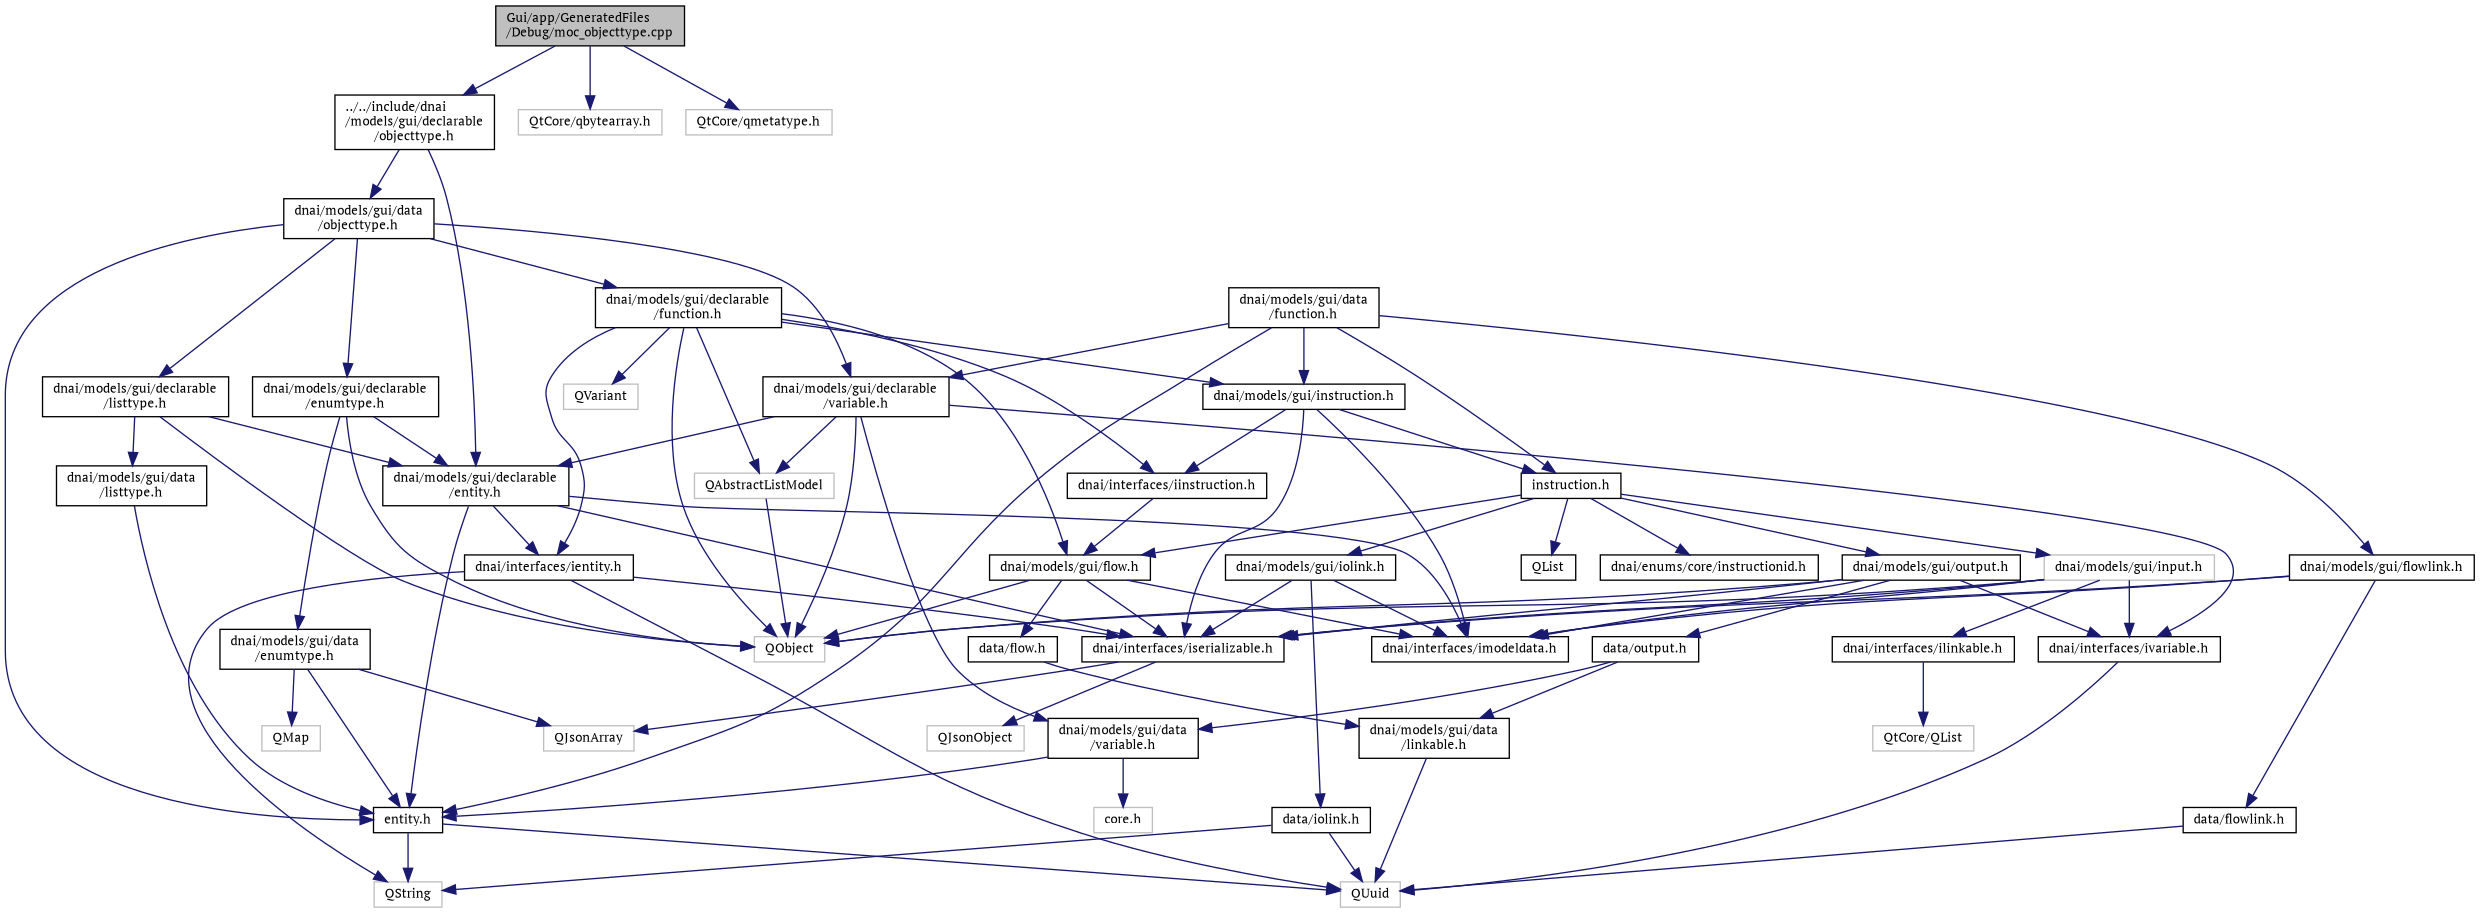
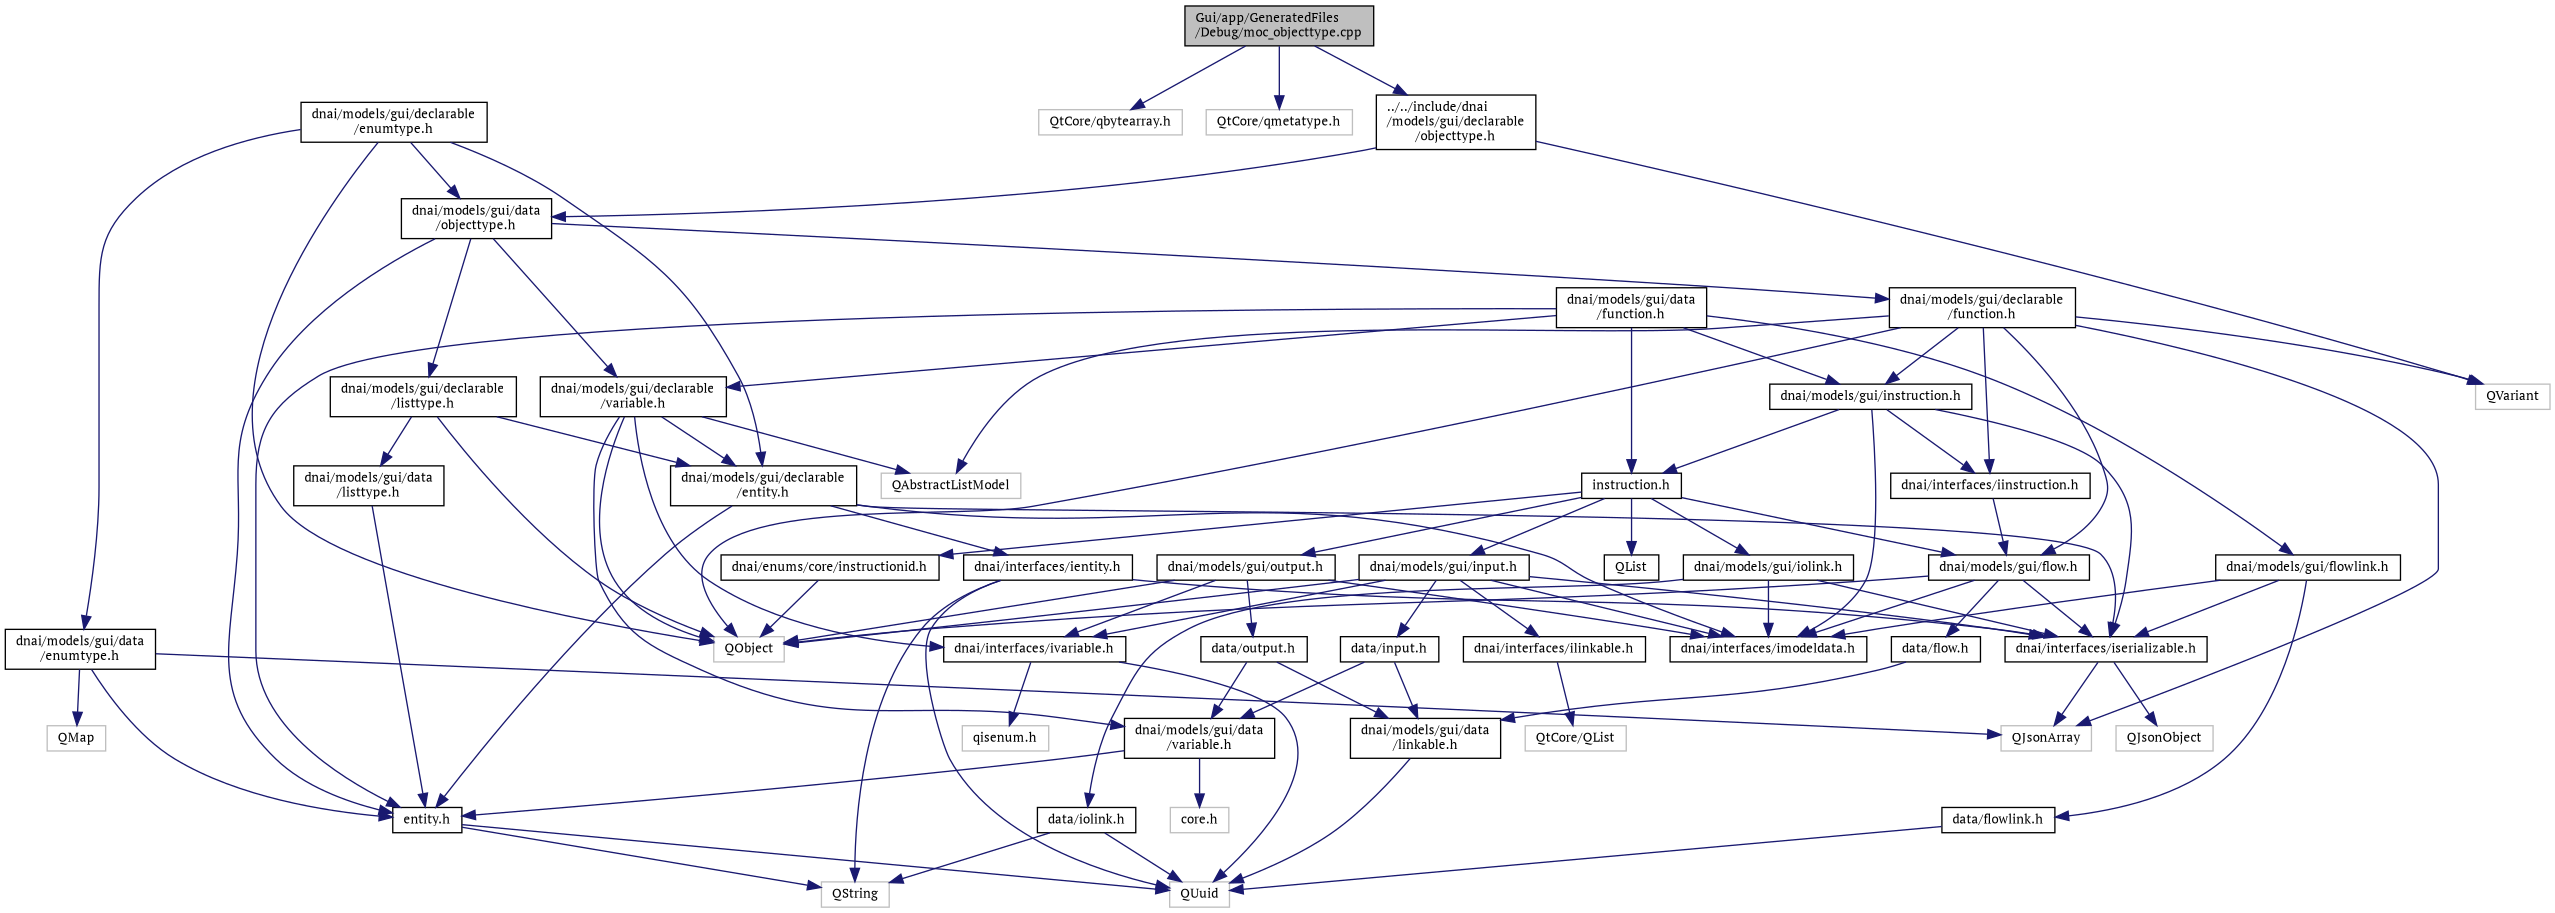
  digraph {
    fontname="PT Serif"
    node [color=black fillcolor=white fontname="PT Serif" fontsize=10 shape=record style=filled]
    edge [color=midnightblue fontname="PT Serif" fontsize=10 labelfontname=Helvetica labelfontsize=10 style=solid]
    n1 [fillcolor=grey75 fontcolor=black height=0.2 label="Gui/app/GeneratedFiles\l/Debug/moc_objecttype.cpp" width=0.4]
    n2 [height=0.2 label="../../include/dnai\l/models/gui/declarable\l/objecttype.h" width=0.4]
    n3 [color=grey75 height=0.2 label="QtCore/qbytearray.h" width=0.4]
    n4 [color=grey75 height=0.2 label="QtCore/qmetatype.h" width=0.4]
    n5 [height=0.2 label="dnai/models/gui/data\l/objecttype.h" width=0.4]
    n6 [height=0.2 label="dnai/models/gui/declarable\l/entity.h" width=0.4]
    n7 [height=0.2 label="entity.h" width=0.4]
    n8 [height=0.2 label="dnai/models/gui/declarable\l/variable.h" width=0.4]
    n9 [height=0.2 label="dnai/models/gui/declarable\l/function.h" width=0.4]
    n10 [height=0.2 label="dnai/models/gui/declarable\l/enumtype.h" width=0.4]
    n11 [height=0.2 label="dnai/models/gui/declarable\l/listtype.h" width=0.4]
    n12 [height=0.2 label="dnai/interfaces/imodeldata.h" width=0.4]
    n13 [height=0.2 label="dnai/interfaces/iserializable.h" width=0.4]
    n14 [height=0.2 label="dnai/interfaces/ientity.h" width=0.4]
    n15 [color=grey75 height=0.2 label=QString width=0.4]
    n16 [color=grey75 height=0.2 label=QUuid width=0.4]
    n17 [color=grey75 height=0.2 label=QObject width=0.4]
    n18 [height=0.2 label="dnai/interfaces/ivariable.h" width=0.4]
    n19 [height=0.2 label="dnai/models/gui/data\l/variable.h" width=0.4]
    n20 [color=grey75 height=0.2 label=QAbstractListModel width=0.4]
    n21 [color=grey75 height=0.2 label=QVariant width=0.4]
    n22 [height=0.2 label="dnai/interfaces/iinstruction.h" width=0.4]
    n23 [height=0.2 label="dnai/models/gui/flow.h" width=0.4]
    n24 [height=0.2 label="dnai/models/gui/instruction.h" width=0.4]
    n25 [height=0.2 label="dnai/models/gui/data\l/enumtype.h" width=0.4]
    n26 [height=0.2 label="dnai/models/gui/data\l/listtype.h" width=0.4]
+   n27 [color=grey75 height=0.2 label="qisenum.h" width=0.4]
    n28 [color=grey75 height=0.2 label="core.h" width=0.4]
    n29 [color=grey75 height=0.2 label=QJsonObject width=0.4]
    n30 [color=grey75 height=0.2 label=QJsonArray width=0.4]
    n31 [height=0.2 label="data/flow.h" width=0.4]
    n32 [height=0.2 label="dnai/models/gui/data\l/function.h" width=0.4]
    n33 [height=0.2 label="instruction.h" width=0.4]
    n34 [height=0.2 label="dnai/models/gui/flowlink.h" width=0.4]
    n35 [height=0.2 label="dnai/models/gui/data\l/linkable.h" width=0.4]
    n36 [height=0.2 label=QList width=0.4]
    n37 [height=0.2 label="dnai/enums/core/instructionid.h" width=0.4]
-   n38 [color=grey75 height=0.2 label="dnai/models/gui/input.h" width=0.4]
+   n38 [height=0.2 label="dnai/models/gui/input.h" width=0.4]
    n39 [height=0.2 label="dnai/models/gui/output.h" width=0.4]
    n40 [height=0.2 label="dnai/models/gui/iolink.h" width=0.4]
    n41 [height=0.2 label="data/flowlink.h" width=0.4]
+   n42 [height=0.2 label="data/input.h" width=0.4]
    n43 [height=0.2 label="dnai/interfaces/ilinkable.h" width=0.4]
    n44 [height=0.2 label="data/output.h" width=0.4]
    n45 [height=0.2 label="data/iolink.h" width=0.4]
    n46 [color=grey75 height=0.2 label="QtCore/QList" width=0.4]
    n47 [color=grey75 height=0.2 label=QMap width=0.4]
    n1 -> n2
    n1 -> n3
    n1 -> n4
    n2 -> n5
-   n2 -> n6
+   n2 -> n21
    n5 -> n7
    n5 -> n8
    n5 -> n9
-   n5 -> n10
+   n10 -> n5
    n5 -> n11
    n6 -> n7
    n6 -> n12
    n6 -> n13
    n6 -> n14
    n7 -> n15
    n7 -> n16
    n8 -> n6
    n8 -> n17
    n8 -> n18
    n8 -> n19
    n8 -> n20
-   n9 -> n14
+   n9 -> n30
    n9 -> n17
    n9 -> n20
    n9 -> n21
    n9 -> n22
    n9 -> n23
    n9 -> n24
    n10 -> n6
    n10 -> n17
    n10 -> n25
    n11 -> n6
    n11 -> n17
    n11 -> n26
    n13 -> n29
    n13 -> n30
    n14 -> n13
    n14 -> n15
    n14 -> n16
    n18 -> n16
+   n18 -> n27
    n19 -> n7
    n19 -> n28
    n22 -> n23
    n23 -> n12
    n23 -> n13
    n23 -> n17
    n23 -> n31
    n24 -> n12
    n24 -> n13
    n24 -> n22
    n24 -> n33
    n25 -> n7
    n25 -> n30
    n25 -> n47
    n26 -> n7
    n31 -> n35
    n32 -> n7
    n32 -> n8
    n32 -> n24
    n32 -> n33
    n32 -> n34
    n33 -> n23
    n33 -> n36
    n33 -> n37
    n33 -> n38
    n33 -> n39
    n33 -> n40
    n34 -> n12
    n34 -> n13
    n34 -> n41
    n35 -> n16
-   n20 -> n17
+   n37 -> n17
    n38 -> n12
    n38 -> n13
    n38 -> n17
    n38 -> n18
+   n38 -> n42
    n38 -> n43
    n39 -> n12
-   n39 -> n13
    n39 -> n17
    n39 -> n18
    n39 -> n44
    n40 -> n12
    n40 -> n13
    n40 -> n45
    n41 -> n16
+   n42 -> n19
+   n42 -> n35
    n43 -> n46
    n44 -> n19
    n44 -> n35
    n45 -> n15
    n45 -> n16
  }
